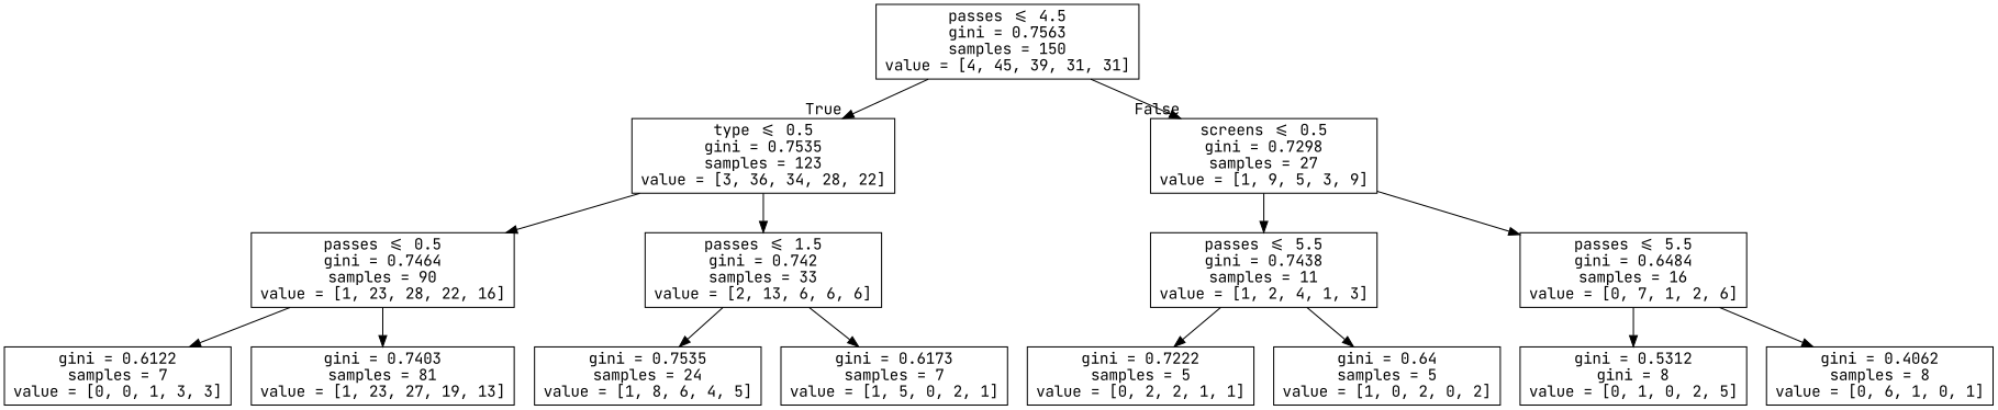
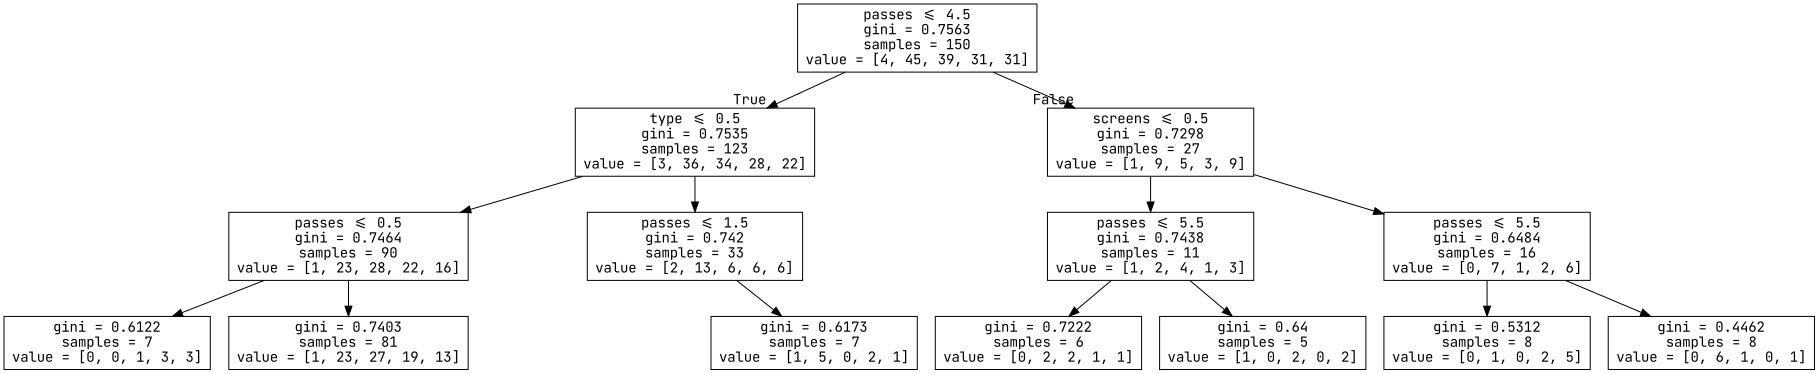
  digraph {
    fontname="JetBrains Mono"
    node [fontname="JetBrains Mono" shape=box]
    edge [fontname="JetBrains Mono"]
    n1 [label="passes <= 4.5\ngini = 0.7563\nsamples = 150\nvalue = [4, 45, 39, 31, 31]"]
    n2 [label="type <= 0.5\ngini = 0.7535\nsamples = 123\nvalue = [3, 36, 34, 28, 22]"]
    n3 [label="screens <= 0.5\ngini = 0.7298\nsamples = 27\nvalue = [1, 9, 5, 3, 9]"]
    n4 [label="passes <= 0.5\ngini = 0.7464\nsamples = 90\nvalue = [1, 23, 28, 22, 16]"]
    n5 [label="passes <= 1.5\ngini = 0.742\nsamples = 33\nvalue = [2, 13, 6, 6, 6]"]
    n6 [label="passes <= 5.5\ngini = 0.7438\nsamples = 11\nvalue = [1, 2, 4, 1, 3]"]
    n7 [label="passes <= 5.5\ngini = 0.6484\nsamples = 16\nvalue = [0, 7, 1, 2, 6]"]
    n8 [label="gini = 0.6122\nsamples = 7\nvalue = [0, 0, 1, 3, 3]"]
    n9 [label="gini = 0.7403\nsamples = 81\nvalue = [1, 23, 27, 19, 13]"]
-   n10 [label="gini = 0.7535\nsamples = 24\nvalue = [1, 8, 6, 4, 5]"]
    n11 [label="gini = 0.6173\nsamples = 7\nvalue = [1, 5, 0, 2, 1]"]
-   n12 [label="gini = 0.7222\nsamples = 5\nvalue = [0, 2, 2, 1, 1]"]
+   n12 [label="gini = 0.7222\nsamples = 6\nvalue = [0, 2, 2, 1, 1]"]
    n13 [label="gini = 0.64\nsamples = 5\nvalue = [1, 0, 2, 0, 2]"]
-   n14 [label="gini = 0.5312\ngini = 8\nvalue = [0, 1, 0, 2, 5]"]
-   n15 [label="gini = 0.4062\nsamples = 8\nvalue = [0, 6, 1, 0, 1]"]
+   n14 [label="gini = 0.5312\nsamples = 8\nvalue = [0, 1, 0, 2, 5]"]
+   n15 [label="gini = 0.4462\nsamples = 8\nvalue = [0, 6, 1, 0, 1]"]
    n1 -> n2 [headlabel=True labelangle=45 labeldistance=2.5]
    n1 -> n3 [headlabel=False labelangle=-45 labeldistance=2.5]
    n2 -> n4
    n2 -> n5
    n3 -> n6
    n3 -> n7
    n4 -> n8
    n4 -> n9
-   n5 -> n10
    n5 -> n11
    n6 -> n12
    n6 -> n13
    n7 -> n14
    n7 -> n15
  }
